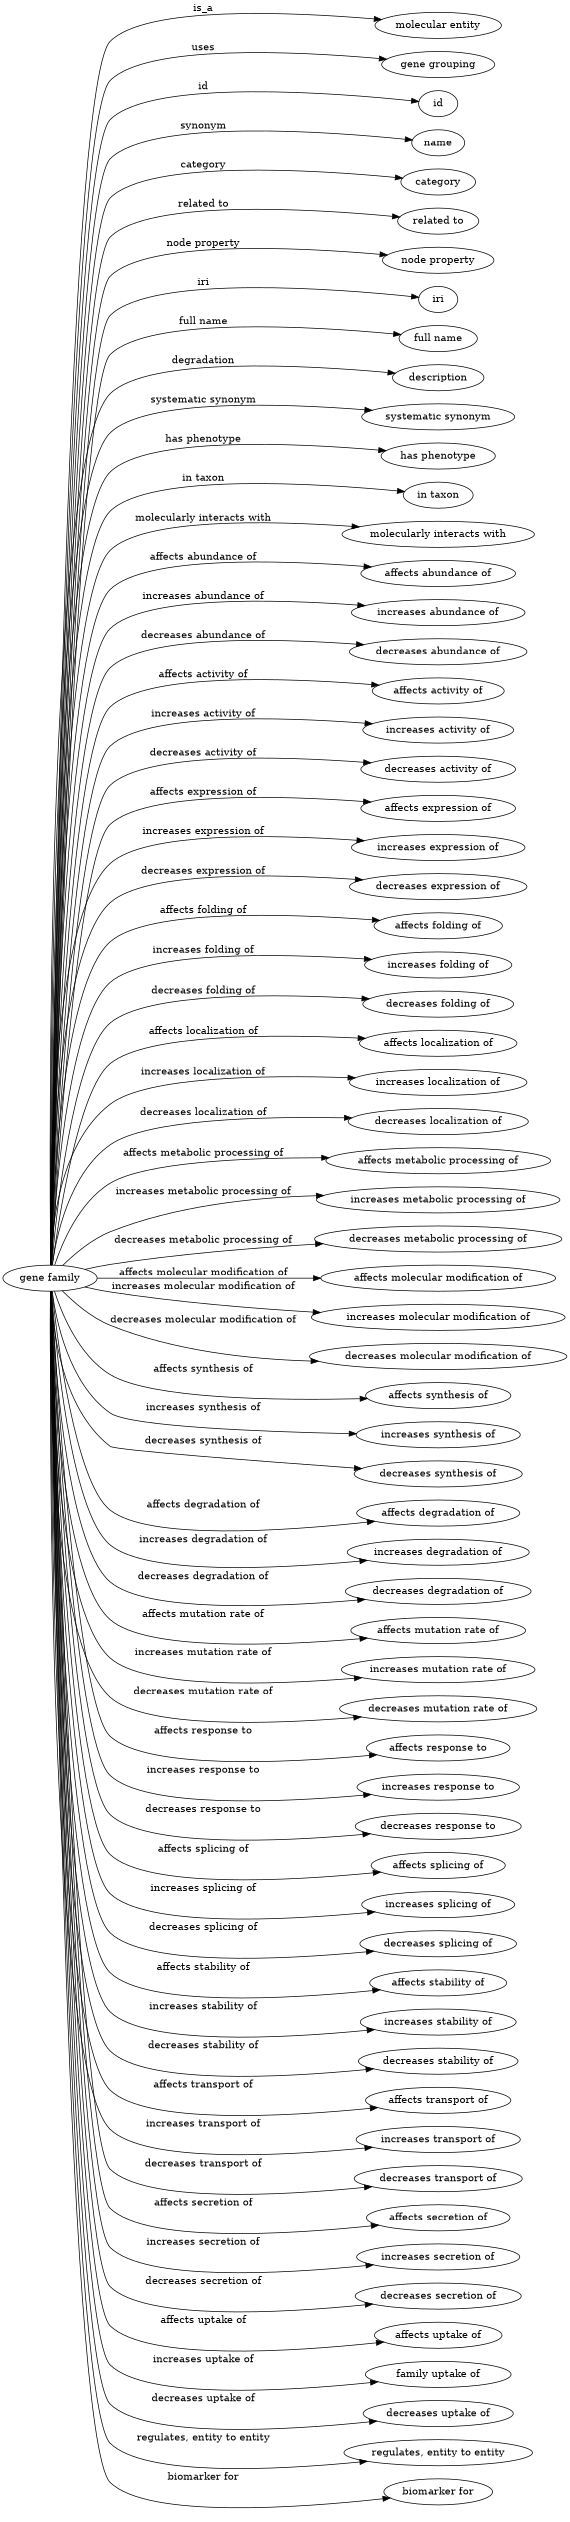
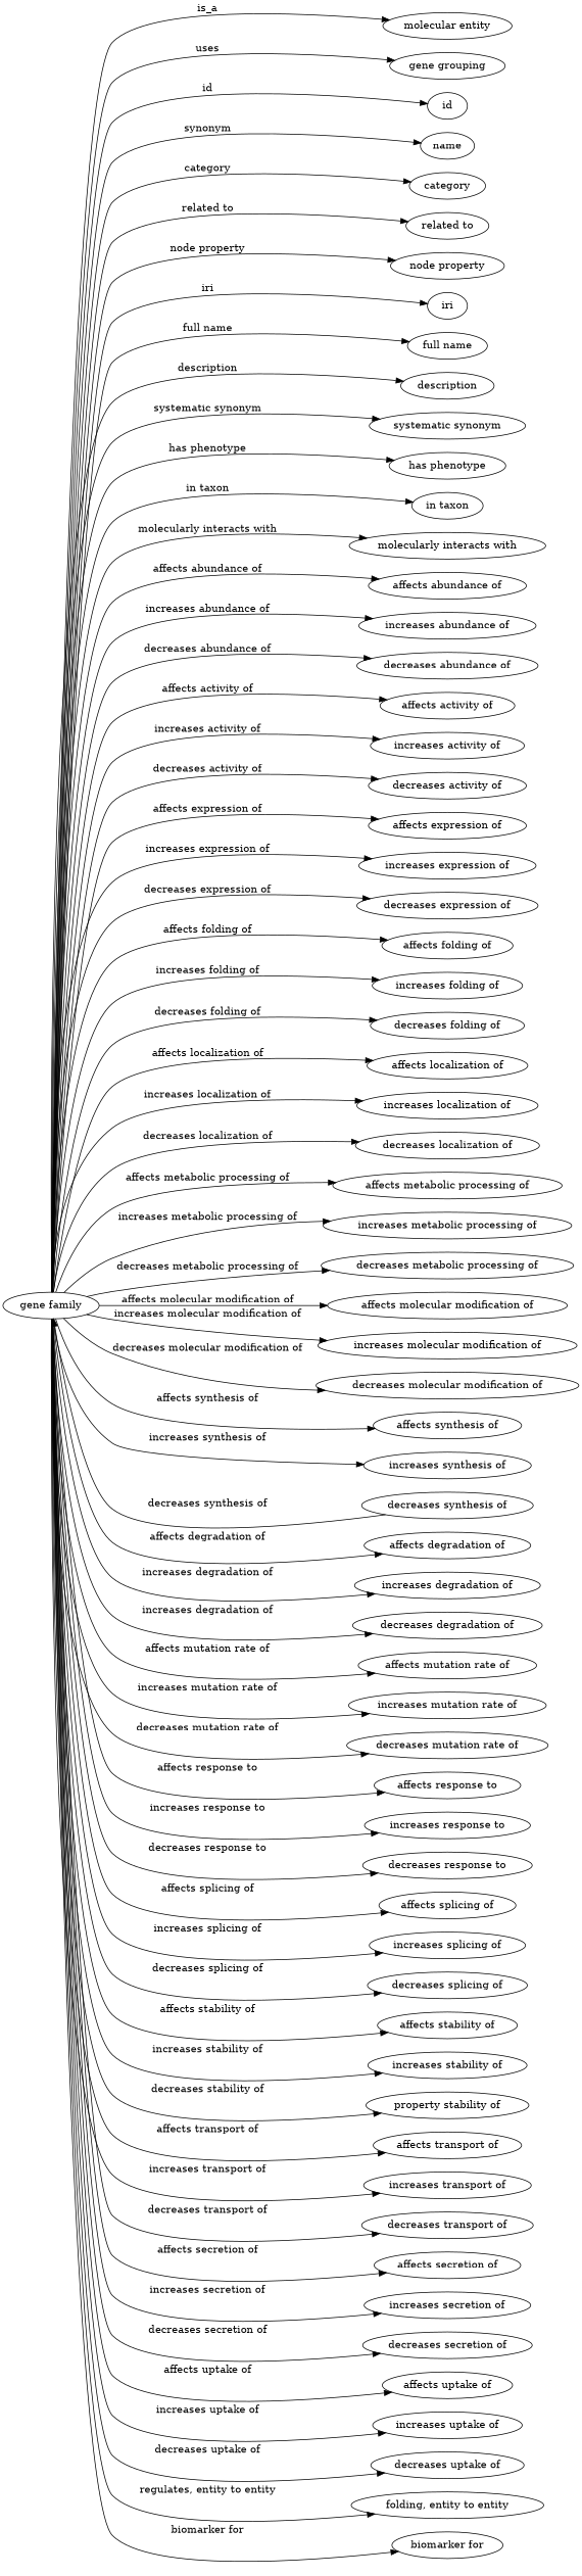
  digraph {
    fontname="DejaVu Serif"
    rankdir=LR
    node [fontname="DejaVu Serif" color=black]
    edge [fontname="DejaVu Serif" color=black style=solid]
    n1 [height=0.5 label="gene family" width=1.4471 color=""]
    "molecular entity" [height=0.5 width=1.8837 color=""]
    "gene grouping" [height=0.5 width=1.6929 color=""]
    id [height=0.5 width=0.75]
    name [height=0.5 width=0.75]
    category [height=0.5 width=0.75]
    "related to" [height=0.5 width=0.75]
    "node property" [height=0.5 width=0.75]
    iri [height=0.5 width=0.75]
    "full name" [height=0.5 width=0.75]
    description [height=0.5 width=0.75]
    "systematic synonym" [height=0.5 width=0.75]
    "has phenotype" [height=0.5 width=0.75]
    "in taxon" [height=0.5 width=0.75]
    "molecularly interacts with" [height=0.5 width=0.75]
    "affects abundance of" [height=0.5 width=0.75]
    "increases abundance of" [height=0.5 width=0.75]
    "decreases abundance of" [height=0.5 width=0.75]
    "affects activity of" [height=0.5 width=0.75]
    "increases activity of" [height=0.5 width=0.75]
    "decreases activity of" [height=0.5 width=0.75]
    "affects expression of" [height=0.5 width=0.75]
    "increases expression of" [height=0.5 width=0.75]
    "decreases expression of" [height=0.5 width=0.75]
    "affects folding of" [height=0.5 width=0.75]
    "increases folding of" [height=0.5 width=0.75]
    "decreases folding of" [height=0.5 width=0.75]
    "affects localization of" [height=0.5 width=0.75]
    "increases localization of" [height=0.5 width=0.75]
    "decreases localization of" [height=0.5 width=0.75]
    "affects metabolic processing of" [height=0.5 width=0.75]
    "increases metabolic processing of" [height=0.5 width=0.75]
    "decreases metabolic processing of" [height=0.5 width=0.75]
    "affects molecular modification of" [height=0.5 width=0.75]
    "increases molecular modification of" [height=0.5 width=0.75]
    "decreases molecular modification of" [height=0.5 width=0.75]
    "affects synthesis of" [height=0.5 width=0.75]
    "increases synthesis of" [height=0.5 width=0.75]
    "decreases synthesis of" [height=0.5 width=0.75]
    "affects degradation of" [height=0.5 width=0.75]
    "increases degradation of" [height=0.5 width=0.75]
    "decreases degradation of" [height=0.5 width=0.75]
    "affects mutation rate of" [height=0.5 width=0.75]
    "increases mutation rate of" [height=0.5 width=0.75]
    "decreases mutation rate of" [height=0.5 width=0.75]
    "affects response to" [height=0.5 width=0.75]
    "increases response to" [height=0.5 width=0.75]
    "decreases response to" [height=0.5 width=0.75]
    "affects splicing of" [height=0.5 width=0.75]
    "increases splicing of" [height=0.5 width=0.75]
    "decreases splicing of" [height=0.5 width=0.75]
    "affects stability of" [height=0.5 width=0.75]
    "increases stability of" [height=0.5 width=0.75]
-   "decreases stability of" [height=0.5 width=0.75]
+   "decreases stability of" [height=0.5 width=0.75 label="property stability of"]
    "affects transport of" [height=0.5 width=0.75]
    "increases transport of" [height=0.5 width=0.75]
    "decreases transport of" [height=0.5 width=0.75]
    "affects secretion of" [height=0.5 width=0.75]
    "increases secretion of" [height=0.5 width=0.75]
    "decreases secretion of" [height=0.5 width=0.75]
    "affects uptake of" [height=0.5 width=0.75]
-   "increases uptake of" [height=0.5 width=0.75 label="family uptake of"]
+   "increases uptake of" [height=0.5 width=0.75]
    "decreases uptake of" [height=0.5 width=0.75]
-   "regulates, entity to entity" [height=0.5 width=0.75]
+   "regulates, entity to entity" [height=0.5 width=0.75 label="folding, entity to entity"]
    "biomarker for" [height=0.5 width=0.75]
    n1 -> "molecular entity" [label=is_a color="" style=""]
    n1 -> "gene grouping" [label=uses color="" style=""]
    n1 -> id [label=id]
    n1 -> name [label=synonym]
    n1 -> category [label=category]
    n1 -> "related to" [label="related to"]
    n1 -> "node property" [label="node property"]
    n1 -> iri [label=iri]
    n1 -> "full name" [label="full name"]
-   n1 -> description [label=degradation]
+   n1 -> description [label=description]
    n1 -> "systematic synonym" [label="systematic synonym"]
    n1 -> "has phenotype" [label="has phenotype"]
    n1 -> "in taxon" [label="in taxon"]
    n1 -> "molecularly interacts with" [label="molecularly interacts with"]
    n1 -> "affects abundance of" [label="affects abundance of"]
    n1 -> "increases abundance of" [label="increases abundance of"]
    n1 -> "decreases abundance of" [label="decreases abundance of"]
    n1 -> "affects activity of" [label="affects activity of"]
    n1 -> "increases activity of" [label="increases activity of"]
    n1 -> "decreases activity of" [label="decreases activity of"]
    n1 -> "affects expression of" [label="affects expression of"]
    n1 -> "increases expression of" [label="increases expression of"]
    n1 -> "decreases expression of" [label="decreases expression of"]
    n1 -> "affects folding of" [label="affects folding of"]
    n1 -> "increases folding of" [label="increases folding of"]
    n1 -> "decreases folding of" [label="decreases folding of"]
    n1 -> "affects localization of" [label="affects localization of"]
    n1 -> "increases localization of" [label="increases localization of"]
    n1 -> "decreases localization of" [label="decreases localization of"]
    n1 -> "affects metabolic processing of" [label="affects metabolic processing of"]
    n1 -> "increases metabolic processing of" [label="increases metabolic processing of"]
    n1 -> "decreases metabolic processing of" [label="decreases metabolic processing of"]
    n1 -> "affects molecular modification of" [label="affects molecular modification of"]
    n1 -> "increases molecular modification of" [label="increases molecular modification of"]
    n1 -> "decreases molecular modification of" [label="decreases molecular modification of"]
    n1 -> "affects synthesis of" [label="affects synthesis of"]
    n1 -> "increases synthesis of" [label="increases synthesis of"]
-   n1 -> "decreases synthesis of" [label="decreases synthesis of"]
+   "decreases synthesis of" -> n1 [label="decreases synthesis of"]
    n1 -> "affects degradation of" [label="affects degradation of"]
    n1 -> "increases degradation of" [label="increases degradation of"]
-   n1 -> "decreases degradation of" [label="decreases degradation of"]
+   n1 -> "decreases degradation of" [label="increases degradation of"]
    n1 -> "affects mutation rate of" [label="affects mutation rate of"]
    n1 -> "increases mutation rate of" [label="increases mutation rate of"]
    n1 -> "decreases mutation rate of" [label="decreases mutation rate of"]
    n1 -> "affects response to" [label="affects response to"]
    n1 -> "increases response to" [label="increases response to"]
    n1 -> "decreases response to" [label="decreases response to"]
    n1 -> "affects splicing of" [label="affects splicing of"]
    n1 -> "increases splicing of" [label="increases splicing of"]
    n1 -> "decreases splicing of" [label="decreases splicing of"]
    n1 -> "affects stability of" [label="affects stability of"]
    n1 -> "increases stability of" [label="increases stability of"]
    n1 -> "decreases stability of" [label="decreases stability of"]
    n1 -> "affects transport of" [label="affects transport of"]
    n1 -> "increases transport of" [label="increases transport of"]
    n1 -> "decreases transport of" [label="decreases transport of"]
    n1 -> "affects secretion of" [label="affects secretion of"]
    n1 -> "increases secretion of" [label="increases secretion of"]
    n1 -> "decreases secretion of" [label="decreases secretion of"]
    n1 -> "affects uptake of" [label="affects uptake of"]
    n1 -> "increases uptake of" [label="increases uptake of"]
    n1 -> "decreases uptake of" [label="decreases uptake of"]
    n1 -> "regulates, entity to entity" [label="regulates, entity to entity"]
    n1 -> "biomarker for" [label="biomarker for"]
  }
